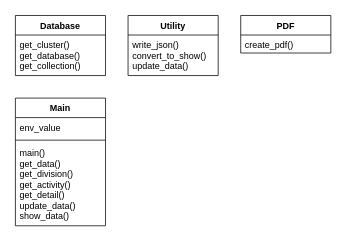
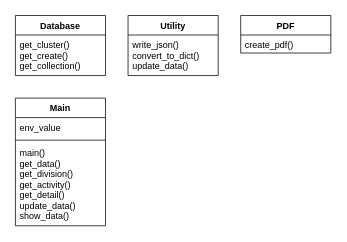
  <mxCell id="0" />
  <mxCell id="1" parent="0" />
  <mxCell id="2" value="Database" style="swimlane;fontStyle=1;align=center;verticalAlign=top;childLayout=stackLayout;horizontal=1;startSize=26;horizontalStack=0;resizeParent=1;resizeParentMax=0;resizeLast=0;collapsible=1;marginBottom=0;" parent="1" vertex="1"><mxGeometry x="20" y="20" width="120" height="80" as="geometry"><mxRectangle x="30" y="30" width="90" height="26" as="alternateBounds" /></mxGeometry></mxCell>
- <mxCell id="3" value="get_cluster()&#10;get_database()&#10;get_collection()&#10;" style="text;strokeColor=none;fillColor=none;align=left;verticalAlign=top;spacingLeft=4;spacingRight=4;overflow=hidden;rotatable=0;points=[[0,0.5],[1,0.5]];portConstraint=eastwest;" parent="2" vertex="1"><mxGeometry y="26" width="120" height="54" as="geometry" /></mxCell>
+ <mxCell id="3" value="get_cluster()&#10;get_create()&#10;get_collection()&#10;" style="text;strokeColor=none;fillColor=none;align=left;verticalAlign=top;spacingLeft=4;spacingRight=4;overflow=hidden;rotatable=0;points=[[0,0.5],[1,0.5]];portConstraint=eastwest;" parent="2" vertex="1"><mxGeometry y="26" width="120" height="54" as="geometry" /></mxCell>
  <mxCell id="4" value="Utility" style="swimlane;fontStyle=1;align=center;verticalAlign=top;childLayout=stackLayout;horizontal=1;startSize=26;horizontalStack=0;resizeParent=1;resizeParentMax=0;resizeLast=0;collapsible=1;marginBottom=0;" parent="1" vertex="1"><mxGeometry x="170" y="20" width="120" height="80" as="geometry"><mxRectangle x="30" y="30" width="90" height="26" as="alternateBounds" /></mxGeometry></mxCell>
- <mxCell id="5" value="write_json()&#10;convert_to_show()&#10;update_data()" style="text;strokeColor=none;fillColor=none;align=left;verticalAlign=top;spacingLeft=4;spacingRight=4;overflow=hidden;rotatable=0;points=[[0,0.5],[1,0.5]];portConstraint=eastwest;" parent="4" vertex="1"><mxGeometry y="26" width="120" height="54" as="geometry" /></mxCell>
+ <mxCell id="5" value="write_json()&#10;convert_to_dict()&#10;update_data()" style="text;strokeColor=none;fillColor=none;align=left;verticalAlign=top;spacingLeft=4;spacingRight=4;overflow=hidden;rotatable=0;points=[[0,0.5],[1,0.5]];portConstraint=eastwest;" parent="4" vertex="1"><mxGeometry y="26" width="120" height="54" as="geometry" /></mxCell>
  <mxCell id="6" value="Main" style="swimlane;fontStyle=1;align=center;verticalAlign=top;childLayout=stackLayout;horizontal=1;startSize=26;horizontalStack=0;resizeParent=1;resizeParentMax=0;resizeLast=0;collapsible=1;marginBottom=0;strokeColor=#000000;" parent="1" vertex="1"><mxGeometry x="20" y="130" width="120" height="170" as="geometry" /></mxCell>
  <mxCell id="7" value="env_value" style="text;strokeColor=none;fillColor=none;align=left;verticalAlign=top;spacingLeft=4;spacingRight=4;overflow=hidden;rotatable=0;points=[[0,0.5],[1,0.5]];portConstraint=eastwest;" parent="6" vertex="1"><mxGeometry y="26" width="120" height="26" as="geometry" /></mxCell>
  <mxCell id="8" value="" style="line;strokeWidth=1;fillColor=none;align=left;verticalAlign=middle;spacingTop=-1;spacingLeft=3;spacingRight=3;rotatable=0;labelPosition=right;points=[];portConstraint=eastwest;" parent="6" vertex="1"><mxGeometry y="52" width="120" height="8" as="geometry" /></mxCell>
  <mxCell id="9" value="main()&#10;get_data()&#10;get_division()&#10;get_activity()&#10;get_detail()&#10;update_data()&#10;show_data()" style="text;strokeColor=none;fillColor=none;align=left;verticalAlign=top;spacingLeft=4;spacingRight=4;overflow=hidden;rotatable=0;points=[[0,0.5],[1,0.5]];portConstraint=eastwest;" parent="6" vertex="1"><mxGeometry y="60" width="120" height="110" as="geometry" /></mxCell>
  <mxCell id="10" value="PDF" style="swimlane;fontStyle=1;align=center;verticalAlign=top;childLayout=stackLayout;horizontal=1;startSize=26;horizontalStack=0;resizeParent=1;resizeParentMax=0;resizeLast=0;collapsible=1;marginBottom=0;" vertex="1" parent="1"><mxGeometry x="320" y="20" width="120" height="50" as="geometry"><mxRectangle x="30" y="30" width="90" height="26" as="alternateBounds" /></mxGeometry></mxCell>
  <mxCell id="11" value="create_pdf()" style="text;strokeColor=none;fillColor=none;align=left;verticalAlign=top;spacingLeft=4;spacingRight=4;overflow=hidden;rotatable=0;points=[[0,0.5],[1,0.5]];portConstraint=eastwest;" vertex="1" parent="10"><mxGeometry y="26" width="120" height="24" as="geometry" /></mxCell>
